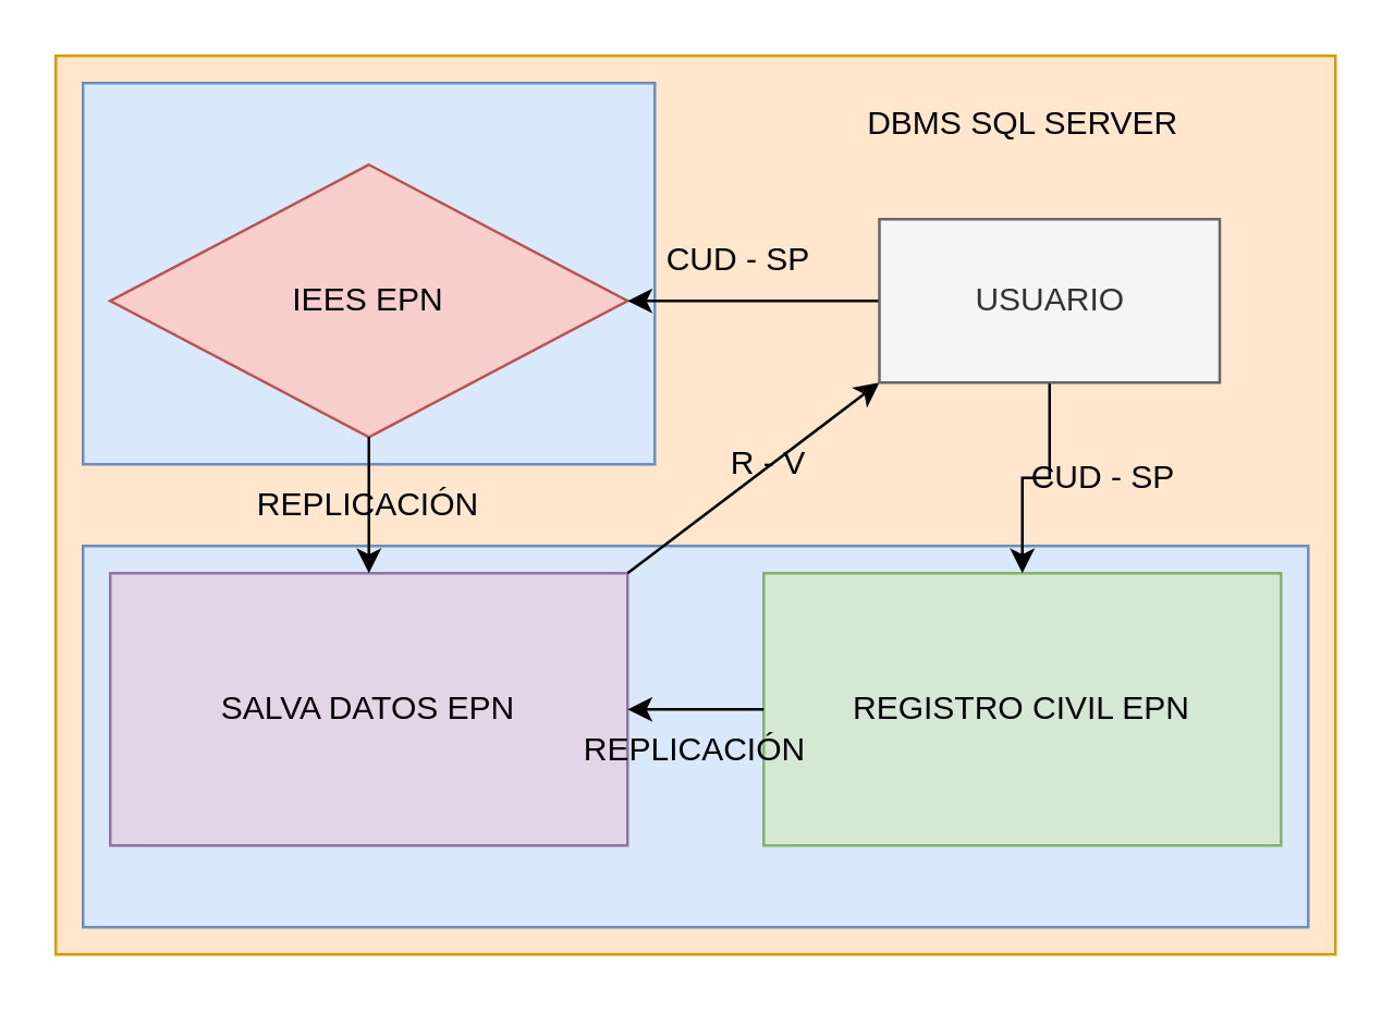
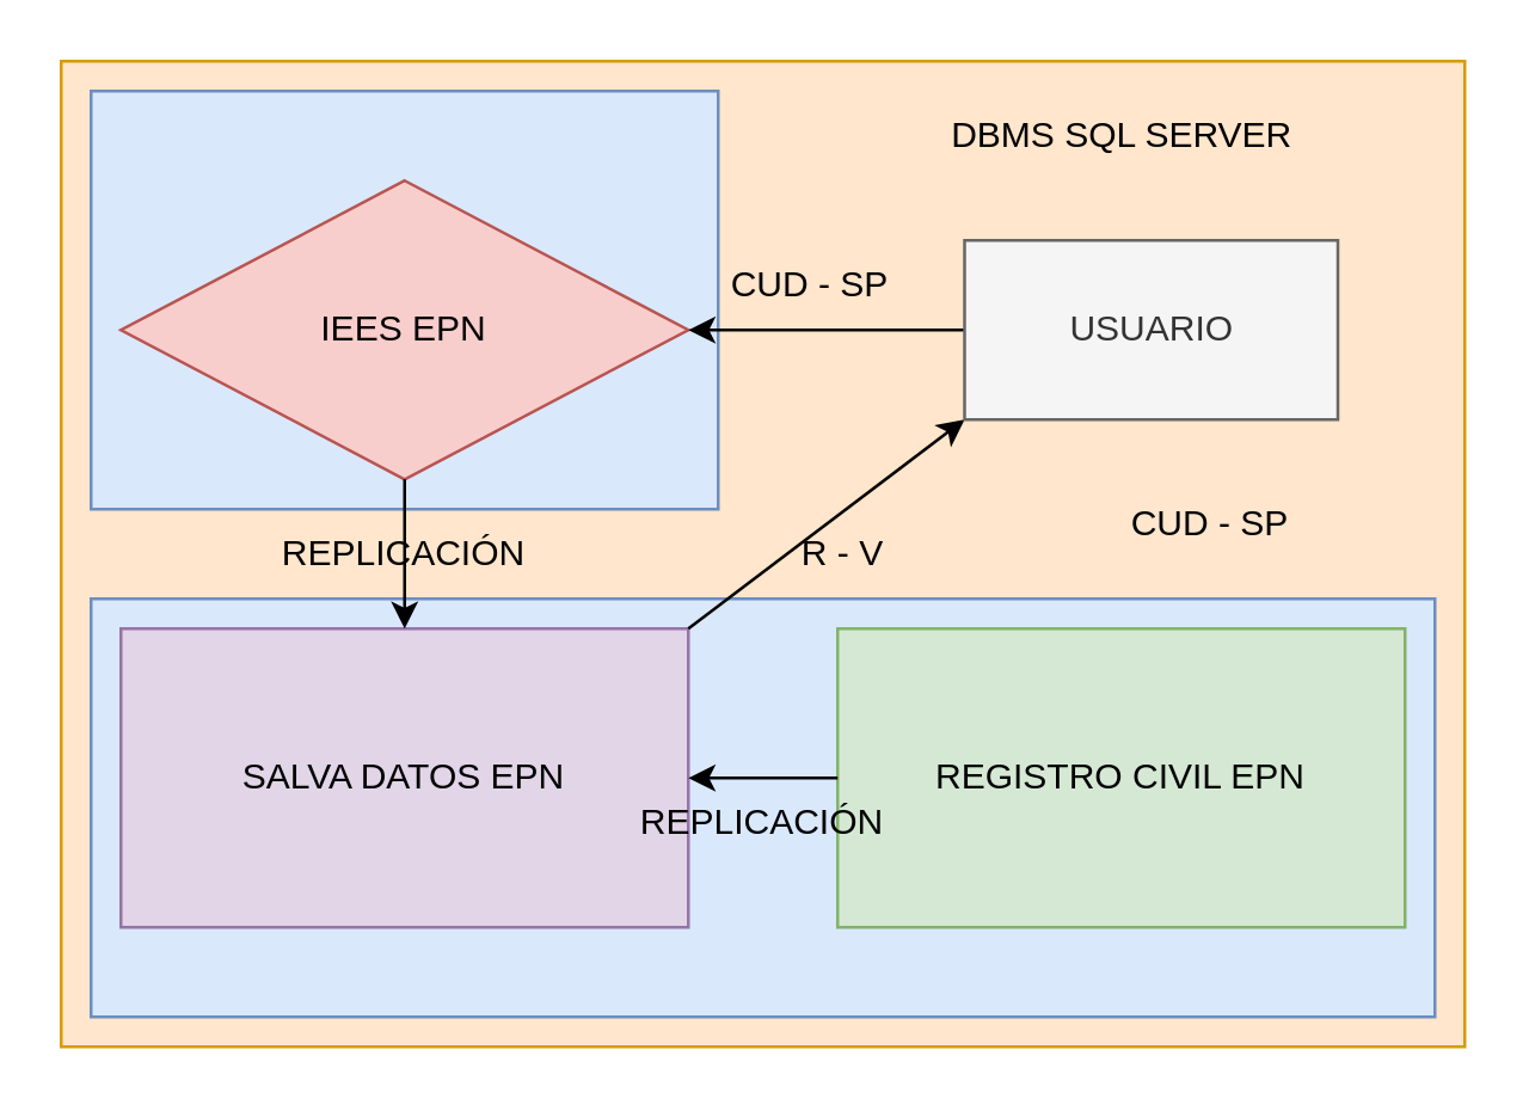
  <mxCell id="0" />
  <mxCell id="1" parent="0" />
  <mxCell id="2" value="" style="rounded=0;whiteSpace=wrap;html=1;fillColor=#ffe6cc;strokeColor=#d79b00;" vertex="1" parent="1"><mxGeometry x="20" y="20" width="470" height="330" as="geometry" /></mxCell>
  <mxCell id="3" value="" style="rounded=0;whiteSpace=wrap;html=1;fillColor=#dae8fc;strokeColor=#6c8ebf;" vertex="1" parent="1"><mxGeometry x="30" y="30" width="210" height="140" as="geometry" /></mxCell>
  <mxCell id="4" value="" style="rounded=0;whiteSpace=wrap;html=1;fillColor=#dae8fc;strokeColor=#6c8ebf;" vertex="1" parent="1"><mxGeometry x="30" y="200" width="450" height="140" as="geometry" /></mxCell>
  <mxCell id="5" value="IEES EPN" style="rhombus;whiteSpace=wrap;html=1;fillColor=#f8cecc;strokeColor=#b85450;" vertex="1" parent="1"><mxGeometry x="40" y="60" width="190" height="100" as="geometry" /></mxCell>
  <mxCell id="6" value="SALVA DATOS EPN" style="rounded=0;whiteSpace=wrap;html=1;fillColor=#e1d5e7;strokeColor=#9673a6;" vertex="1" parent="1"><mxGeometry x="40" y="210" width="190" height="100" as="geometry" /></mxCell>
  <mxCell id="7" value="REGISTRO CIVIL EPN" style="rounded=0;whiteSpace=wrap;html=1;fillColor=#d5e8d4;strokeColor=#82b366;" vertex="1" parent="1"><mxGeometry x="280" y="210" width="190" height="100" as="geometry" /></mxCell>
  <mxCell id="8" value="" style="endArrow=classic;html=1;rounded=0;exitX=0.5;exitY=1;exitDx=0;exitDy=0;entryX=0.5;entryY=0;entryDx=0;entryDy=0;" edge="1" parent="1" source="5" target="6"><mxGeometry width="50" height="50" relative="1" as="geometry"><mxPoint x="230" y="290" as="sourcePoint" /><mxPoint x="280" y="240" as="targetPoint" /></mxGeometry></mxCell>
  <mxCell id="9" value="" style="endArrow=classic;html=1;rounded=0;exitX=0;exitY=0.5;exitDx=0;exitDy=0;entryX=1;entryY=0.5;entryDx=0;entryDy=0;" edge="1" parent="1" source="7" target="6"><mxGeometry width="50" height="50" relative="1" as="geometry"><mxPoint x="230" y="290" as="sourcePoint" /><mxPoint x="280" y="240" as="targetPoint" /></mxGeometry></mxCell>
  <mxCell id="10" value="REPLICACIÓN" style="text;strokeColor=none;align=center;fillColor=none;html=1;verticalAlign=middle;whiteSpace=wrap;rounded=0;" vertex="1" parent="1"><mxGeometry x="225" y="260" width="60" height="30" as="geometry" /></mxCell>
  <mxCell id="11" value="REPLICACIÓN" style="text;strokeColor=none;align=center;fillColor=none;html=1;verticalAlign=middle;whiteSpace=wrap;rounded=0;" vertex="1" parent="1"><mxGeometry x="105" y="170" width="60" height="30" as="geometry" /></mxCell>
  <mxCell id="12" value="DBMS SQL SERVER" style="text;strokeColor=none;align=center;fillColor=none;html=1;verticalAlign=middle;whiteSpace=wrap;rounded=0;" vertex="1" parent="1"><mxGeometry x="303.75" y="30" width="142.5" height="30" as="geometry" /></mxCell>
  <mxCell id="13" style="rounded=0;orthogonalLoop=1;jettySize=auto;html=1;exitX=1;exitY=0;exitDx=0;exitDy=0;entryX=0;entryY=1;entryDx=0;entryDy=0;" edge="1" parent="1" source="6" target="16"><mxGeometry relative="1" as="geometry" /></mxCell>
- <mxCell id="14" style="edgeStyle=orthogonalEdgeStyle;rounded=0;orthogonalLoop=1;jettySize=auto;html=1;entryX=0.5;entryY=0;entryDx=0;entryDy=0;" edge="1" parent="1" source="16" target="7"><mxGeometry relative="1" as="geometry" /></mxCell>
  <mxCell id="15" style="edgeStyle=orthogonalEdgeStyle;rounded=0;orthogonalLoop=1;jettySize=auto;html=1;exitX=0;exitY=0.5;exitDx=0;exitDy=0;entryX=1;entryY=0.5;entryDx=0;entryDy=0;" edge="1" parent="1" source="16" target="5"><mxGeometry relative="1" as="geometry" /></mxCell>
  <mxCell id="16" value="USUARIO" style="rounded=0;whiteSpace=wrap;html=1;fillColor=#f5f5f5;fontColor=#333333;strokeColor=#666666;" vertex="1" parent="1"><mxGeometry x="322.5" y="80" width="125" height="60" as="geometry" /></mxCell>
  <mxCell id="17" value="CUD - SP" style="text;strokeColor=none;align=center;fillColor=none;html=1;verticalAlign=middle;whiteSpace=wrap;rounded=0;" vertex="1" parent="1"><mxGeometry x="241" y="80" width="60" height="30" as="geometry" /></mxCell>
  <mxCell id="18" value="CUD - SP" style="text;strokeColor=none;align=center;fillColor=none;html=1;verticalAlign=middle;whiteSpace=wrap;rounded=0;" vertex="1" parent="1"><mxGeometry x="374.5" y="160" width="60" height="30" as="geometry" /></mxCell>
- <mxCell id="19" value="R - V" style="text;strokeColor=none;align=center;fillColor=none;html=1;verticalAlign=middle;whiteSpace=wrap;rounded=0;" vertex="1" parent="1"><mxGeometry x="251.75" y="155" width="60" height="30" as="geometry" /></mxCell>
+ <mxCell id="19" value="R - V" style="text;strokeColor=none;align=center;fillColor=none;html=1;verticalAlign=middle;whiteSpace=wrap;rounded=0;" vertex="1" parent="1"><mxGeometry x="251.75" y="170" width="60" height="30" as="geometry" /></mxCell>
